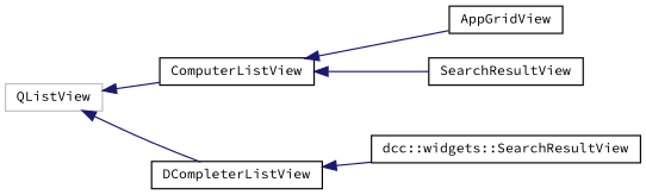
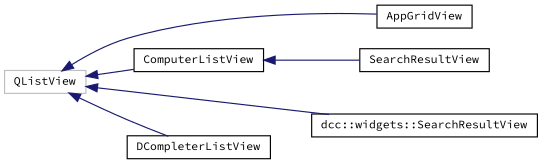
  digraph {
    fontname="Source Code Pro"
    rankdir=LR
    node [color=black fillcolor=white fontname="Source Code Pro" fontsize=10 shape=record style=filled]
    edge [color=midnightblue dir=back fontname="Source Code Pro" fontsize=10 labelfontname=Helvetica labelfontsize=10 style=solid]
    n1 [color=grey75 height=0.2 label=QListView width=0.4]
    n2 [height=0.2 label=AppGridView width=0.4]
    n3 [height=0.2 label=ComputerListView width=0.4]
    n4 [height=0.2 label="dcc::widgets::SearchResultView" width=0.4]
    n5 [height=0.2 label=DCompleterListView width=0.4]
    n6 [height=0.2 label=SearchResultView width=0.4]
-   n3 -> n2
+   n1 -> n2
    n1 -> n3
-   n5 -> n4
+   n1 -> n4
    n1 -> n5
    n3 -> n6
  }
